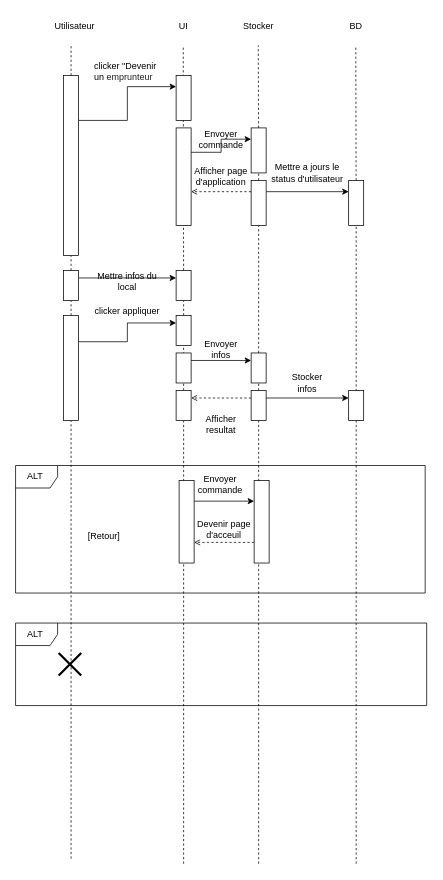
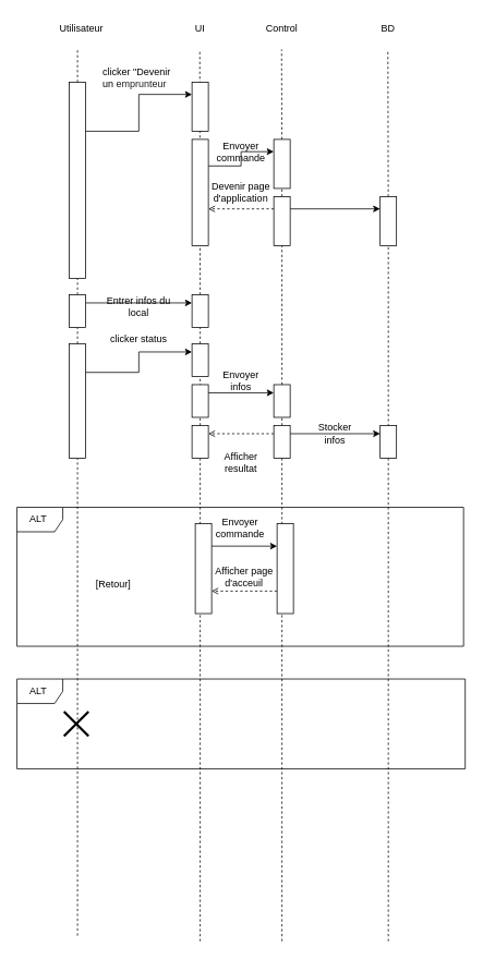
  <mxCell id="0" />
  <mxCell id="1" parent="0" />
  <mxCell id="2" value="Utilisateur" style="text;html=1;align=center;verticalAlign=middle;whiteSpace=wrap;rounded=0;" parent="1" vertex="1"><mxGeometry x="54" y="20" width="90" height="30" as="geometry" /></mxCell>
  <mxCell id="3" value="UI" style="text;html=1;align=center;verticalAlign=middle;whiteSpace=wrap;rounded=0;" parent="1" vertex="1"><mxGeometry x="214" y="20" width="60" height="30" as="geometry" /></mxCell>
- <mxCell id="4" value="Stocker" style="text;html=1;align=center;verticalAlign=middle;whiteSpace=wrap;rounded=0;" parent="1" vertex="1"><mxGeometry x="314" y="20" width="60" height="30" as="geometry" /></mxCell>
+ <mxCell id="4" value="Control" style="text;html=1;align=center;verticalAlign=middle;whiteSpace=wrap;rounded=0;" parent="1" vertex="1"><mxGeometry x="314" y="20" width="60" height="30" as="geometry" /></mxCell>
  <mxCell id="5" value="BD" style="text;html=1;align=center;verticalAlign=middle;whiteSpace=wrap;rounded=0;" parent="1" vertex="1"><mxGeometry x="444" y="20" width="60" height="30" as="geometry" /></mxCell>
  <mxCell id="6" value="" style="endArrow=none;dashed=1;html=1;rounded=0;" parent="1" source="12" edge="1"><mxGeometry width="50" height="50" relative="1" as="geometry"><mxPoint x="94" y="1144" as="sourcePoint" /><mxPoint x="94" y="60" as="targetPoint" /></mxGeometry></mxCell>
  <mxCell id="7" value="" style="endArrow=none;dashed=1;html=1;rounded=0;" parent="1" source="32" edge="1"><mxGeometry width="50" height="50" relative="1" as="geometry"><mxPoint x="244" y="1150.8" as="sourcePoint" /><mxPoint x="243.5" y="60" as="targetPoint" /></mxGeometry></mxCell>
  <mxCell id="8" value="" style="endArrow=none;dashed=1;html=1;rounded=0;" parent="1" source="16" edge="1"><mxGeometry width="50" height="50" relative="1" as="geometry"><mxPoint x="344" y="1150.8" as="sourcePoint" /><mxPoint x="343.5" y="60" as="targetPoint" /></mxGeometry></mxCell>
  <mxCell id="9" value="" style="endArrow=none;dashed=1;html=1;rounded=0;" parent="1" source="25" edge="1"><mxGeometry width="50" height="50" relative="1" as="geometry"><mxPoint x="474" y="1150.8" as="sourcePoint" /><mxPoint x="473.5" y="60" as="targetPoint" /></mxGeometry></mxCell>
  <mxCell id="10" value="" style="endArrow=none;dashed=1;html=1;rounded=0;" parent="1" source="30" target="12" edge="1"><mxGeometry width="50" height="50" relative="1" as="geometry"><mxPoint x="94" y="1144" as="sourcePoint" /><mxPoint x="94" y="60" as="targetPoint" /></mxGeometry></mxCell>
  <mxCell id="11" style="edgeStyle=orthogonalEdgeStyle;rounded=0;orthogonalLoop=1;jettySize=auto;html=1;exitX=1;exitY=0.25;exitDx=0;exitDy=0;entryX=0;entryY=0.25;entryDx=0;entryDy=0;" parent="1" source="12" target="13" edge="1"><mxGeometry relative="1" as="geometry" /></mxCell>
  <mxCell id="12" value="" style="rounded=0;whiteSpace=wrap;html=1;" parent="1" vertex="1"><mxGeometry x="84" y="100" width="20" height="240" as="geometry" /></mxCell>
  <mxCell id="13" value="" style="rounded=0;whiteSpace=wrap;html=1;" parent="1" vertex="1"><mxGeometry x="234" y="100" width="20" height="60" as="geometry" /></mxCell>
  <mxCell id="14" value="&lt;div style=&quot;text-align: left;&quot;&gt;&lt;span style=&quot;background-color: transparent; color: light-dark(rgb(0, 0, 0), rgb(255, 255, 255));&quot;&gt;clicker &quot;Devenir un&amp;nbsp;&lt;/span&gt;&lt;span style=&quot;color: rgb(31, 31, 31); font-family: inherit;&quot;&gt;&lt;font style=&quot;&quot;&gt;emprunteur&lt;/font&gt;&lt;/span&gt;&lt;/div&gt;" style="text;html=1;align=center;verticalAlign=middle;whiteSpace=wrap;rounded=0;" parent="1" vertex="1"><mxGeometry x="124" y="70" width="100" height="50" as="geometry" /></mxCell>
  <mxCell id="15" value="" style="endArrow=none;dashed=1;html=1;rounded=0;" parent="1" source="23" target="16" edge="1"><mxGeometry width="50" height="50" relative="1" as="geometry"><mxPoint x="344" y="1150.8" as="sourcePoint" /><mxPoint x="343.5" y="60" as="targetPoint" /></mxGeometry></mxCell>
  <mxCell id="16" value="" style="rounded=0;whiteSpace=wrap;html=1;" parent="1" vertex="1"><mxGeometry x="334" y="170" width="20" height="60" as="geometry" /></mxCell>
  <mxCell id="17" style="edgeStyle=orthogonalEdgeStyle;rounded=0;orthogonalLoop=1;jettySize=auto;html=1;exitX=1;exitY=0.25;exitDx=0;exitDy=0;entryX=0;entryY=0.25;entryDx=0;entryDy=0;" parent="1" source="18" target="16" edge="1"><mxGeometry relative="1" as="geometry" /></mxCell>
  <mxCell id="18" value="" style="rounded=0;whiteSpace=wrap;html=1;" parent="1" vertex="1"><mxGeometry x="234" y="170" width="20" height="130" as="geometry" /></mxCell>
  <mxCell id="19" value="Envoyer commande" style="text;html=1;align=center;verticalAlign=middle;whiteSpace=wrap;rounded=0;" parent="1" vertex="1"><mxGeometry x="264" y="160" width="60" height="50" as="geometry" /></mxCell>
  <mxCell id="20" value="" style="endArrow=none;dashed=1;html=1;rounded=0;" parent="1" source="42" target="23" edge="1"><mxGeometry width="50" height="50" relative="1" as="geometry"><mxPoint x="344" y="1150.8" as="sourcePoint" /><mxPoint x="344" y="230" as="targetPoint" /></mxGeometry></mxCell>
  <mxCell id="21" style="edgeStyle=orthogonalEdgeStyle;rounded=0;orthogonalLoop=1;jettySize=auto;html=1;exitX=1;exitY=0.25;exitDx=0;exitDy=0;entryX=0;entryY=0.25;entryDx=0;entryDy=0;" parent="1" source="23" target="25" edge="1"><mxGeometry relative="1" as="geometry" /></mxCell>
  <mxCell id="22" style="edgeStyle=orthogonalEdgeStyle;rounded=0;orthogonalLoop=1;jettySize=auto;html=1;exitX=0;exitY=0.25;exitDx=0;exitDy=0;endArrow=open;endFill=0;dashed=1;" parent="1" source="23" edge="1"><mxGeometry relative="1" as="geometry"><mxPoint x="254" y="255" as="targetPoint" /></mxGeometry></mxCell>
  <mxCell id="23" value="" style="rounded=0;whiteSpace=wrap;html=1;" parent="1" vertex="1"><mxGeometry x="334" y="240" width="20" height="60" as="geometry" /></mxCell>
  <mxCell id="24" value="" style="endArrow=none;dashed=1;html=1;rounded=0;" parent="1" target="25" edge="1"><mxGeometry width="50" height="50" relative="1" as="geometry"><mxPoint x="474" y="1150.8" as="sourcePoint" /><mxPoint x="473.5" y="60" as="targetPoint" /></mxGeometry></mxCell>
  <mxCell id="25" value="" style="rounded=0;whiteSpace=wrap;html=1;" parent="1" vertex="1"><mxGeometry x="464" y="240" width="20" height="60" as="geometry" /></mxCell>
- <mxCell id="26" value="Mettre a jours le status d'utilisateur" style="text;html=1;align=center;verticalAlign=middle;whiteSpace=wrap;rounded=0;" parent="1" vertex="1"><mxGeometry x="354" y="180" width="110" height="100" as="geometry" /></mxCell>
- <mxCell id="27" value="Afficher page d'application" style="text;html=1;align=center;verticalAlign=middle;whiteSpace=wrap;rounded=0;" parent="1" vertex="1"><mxGeometry x="254" y="220" width="80" height="30" as="geometry" /></mxCell>
+ <mxCell id="27" value="Devenir page d'application" style="text;html=1;align=center;verticalAlign=middle;whiteSpace=wrap;rounded=0;" parent="1" vertex="1"><mxGeometry x="254" y="220" width="80" height="30" as="geometry" /></mxCell>
  <mxCell id="28" value="" style="endArrow=none;dashed=1;html=1;rounded=0;" parent="1" source="37" target="30" edge="1"><mxGeometry width="50" height="50" relative="1" as="geometry"><mxPoint x="94" y="1144" as="sourcePoint" /><mxPoint x="94" y="340" as="targetPoint" /></mxGeometry></mxCell>
  <mxCell id="29" style="edgeStyle=orthogonalEdgeStyle;rounded=0;orthogonalLoop=1;jettySize=auto;html=1;exitX=1;exitY=0.25;exitDx=0;exitDy=0;entryX=0;entryY=0.25;entryDx=0;entryDy=0;" parent="1" source="30" target="32" edge="1"><mxGeometry relative="1" as="geometry" /></mxCell>
  <mxCell id="30" value="" style="rounded=0;whiteSpace=wrap;html=1;" parent="1" vertex="1"><mxGeometry x="84" y="360" width="20" height="40" as="geometry" /></mxCell>
  <mxCell id="31" value="" style="endArrow=none;dashed=1;html=1;rounded=0;" parent="1" source="39" target="32" edge="1"><mxGeometry width="50" height="50" relative="1" as="geometry"><mxPoint x="244" y="1150.8" as="sourcePoint" /><mxPoint x="243.5" y="60" as="targetPoint" /></mxGeometry></mxCell>
  <mxCell id="32" value="" style="rounded=0;whiteSpace=wrap;html=1;" parent="1" vertex="1"><mxGeometry x="234" y="360" width="20" height="40" as="geometry" /></mxCell>
- <mxCell id="33" value="Mettre infos du local" style="text;html=1;align=center;verticalAlign=middle;whiteSpace=wrap;rounded=0;" parent="1" vertex="1"><mxGeometry x="124" y="350" width="90" height="50" as="geometry" /></mxCell>
+ <mxCell id="33" value="Entrer infos du local" style="text;html=1;align=center;verticalAlign=middle;whiteSpace=wrap;rounded=0;" parent="1" vertex="1"><mxGeometry x="124" y="350" width="90" height="50" as="geometry" /></mxCell>
  <mxCell id="34" style="edgeStyle=orthogonalEdgeStyle;rounded=0;orthogonalLoop=1;jettySize=auto;html=1;exitX=0.5;exitY=1;exitDx=0;exitDy=0;" parent="1" source="30" target="30" edge="1"><mxGeometry relative="1" as="geometry" /></mxCell>
  <mxCell id="35" value="" style="endArrow=none;dashed=1;html=1;rounded=0;" parent="1" target="37" edge="1"><mxGeometry width="50" height="50" relative="1" as="geometry"><mxPoint x="94" y="1144" as="sourcePoint" /><mxPoint x="94" y="400" as="targetPoint" /></mxGeometry></mxCell>
  <mxCell id="36" style="edgeStyle=orthogonalEdgeStyle;rounded=0;orthogonalLoop=1;jettySize=auto;html=1;exitX=1;exitY=0.25;exitDx=0;exitDy=0;entryX=0;entryY=0.25;entryDx=0;entryDy=0;" parent="1" source="37" target="39" edge="1"><mxGeometry relative="1" as="geometry" /></mxCell>
  <mxCell id="37" value="" style="rounded=0;whiteSpace=wrap;html=1;" parent="1" vertex="1"><mxGeometry x="84" y="420" width="20" height="140" as="geometry" /></mxCell>
  <mxCell id="38" value="" style="endArrow=none;dashed=1;html=1;rounded=0;" parent="1" source="53" target="39" edge="1"><mxGeometry width="50" height="50" relative="1" as="geometry"><mxPoint x="244" y="1150.8" as="sourcePoint" /><mxPoint x="244" y="400" as="targetPoint" /></mxGeometry></mxCell>
  <mxCell id="39" value="" style="rounded=0;whiteSpace=wrap;html=1;" parent="1" vertex="1"><mxGeometry x="234" y="420" width="20" height="40" as="geometry" /></mxCell>
- <mxCell id="40" value="clicker appliquer" style="text;html=1;align=center;verticalAlign=middle;whiteSpace=wrap;rounded=0;" parent="1" vertex="1"><mxGeometry x="124" y="390" width="90" height="50" as="geometry" /></mxCell>
+ <mxCell id="40" value="clicker status" style="text;html=1;align=center;verticalAlign=middle;whiteSpace=wrap;rounded=0;" parent="1" vertex="1"><mxGeometry x="124" y="390" width="90" height="50" as="geometry" /></mxCell>
  <mxCell id="41" value="" style="endArrow=none;dashed=1;html=1;rounded=0;" parent="1" source="49" target="42" edge="1"><mxGeometry width="50" height="50" relative="1" as="geometry"><mxPoint x="344" y="1150.8" as="sourcePoint" /><mxPoint x="344" y="300" as="targetPoint" /></mxGeometry></mxCell>
  <mxCell id="42" value="" style="rounded=0;whiteSpace=wrap;html=1;" parent="1" vertex="1"><mxGeometry x="334" y="470" width="20" height="40" as="geometry" /></mxCell>
  <mxCell id="43" style="edgeStyle=orthogonalEdgeStyle;rounded=0;orthogonalLoop=1;jettySize=auto;html=1;exitX=1;exitY=0.25;exitDx=0;exitDy=0;entryX=0;entryY=0.25;entryDx=0;entryDy=0;" parent="1" source="44" target="42" edge="1"><mxGeometry relative="1" as="geometry" /></mxCell>
  <mxCell id="44" value="" style="rounded=0;whiteSpace=wrap;html=1;" parent="1" vertex="1"><mxGeometry x="234" y="470" width="20" height="40" as="geometry" /></mxCell>
  <mxCell id="45" value="Envoyer infos" style="text;html=1;align=center;verticalAlign=middle;whiteSpace=wrap;rounded=0;" parent="1" vertex="1"><mxGeometry x="264" y="435" width="60" height="60" as="geometry" /></mxCell>
  <mxCell id="46" value="" style="endArrow=none;dashed=1;html=1;rounded=0;" parent="1" target="49" edge="1"><mxGeometry width="50" height="50" relative="1" as="geometry"><mxPoint x="344" y="1150.8" as="sourcePoint" /><mxPoint x="344" y="510" as="targetPoint" /></mxGeometry></mxCell>
  <mxCell id="47" style="edgeStyle=orthogonalEdgeStyle;rounded=0;orthogonalLoop=1;jettySize=auto;html=1;exitX=1;exitY=0.25;exitDx=0;exitDy=0;entryX=0;entryY=0.25;entryDx=0;entryDy=0;" parent="1" source="49" target="50" edge="1"><mxGeometry relative="1" as="geometry" /></mxCell>
  <mxCell id="48" style="edgeStyle=orthogonalEdgeStyle;rounded=0;orthogonalLoop=1;jettySize=auto;html=1;exitX=0;exitY=0.25;exitDx=0;exitDy=0;entryX=1;entryY=0.25;entryDx=0;entryDy=0;endArrow=open;endFill=0;dashed=1;" parent="1" source="49" target="53" edge="1"><mxGeometry relative="1" as="geometry" /></mxCell>
  <mxCell id="49" value="" style="rounded=0;whiteSpace=wrap;html=1;" parent="1" vertex="1"><mxGeometry x="334" y="520" width="20" height="40" as="geometry" /></mxCell>
  <mxCell id="50" value="" style="rounded=0;whiteSpace=wrap;html=1;" parent="1" vertex="1"><mxGeometry x="464" y="520" width="20" height="40" as="geometry" /></mxCell>
- <mxCell id="51" value="Stocker infos" style="text;html=1;align=center;verticalAlign=middle;whiteSpace=wrap;rounded=0;" parent="1" vertex="1"><mxGeometry x="379" y="480" width="60" height="60" as="geometry" /></mxCell>
+ <mxCell id="51" value="Stocker infos" style="text;html=1;align=center;verticalAlign=middle;whiteSpace=wrap;rounded=0;" parent="1" vertex="1"><mxGeometry x="379" y="500" width="60" height="60" as="geometry" /></mxCell>
  <mxCell id="52" value="" style="endArrow=none;dashed=1;html=1;rounded=0;" parent="1" target="53" edge="1"><mxGeometry width="50" height="50" relative="1" as="geometry"><mxPoint x="244" y="1150.8" as="sourcePoint" /><mxPoint x="244" y="460" as="targetPoint" /></mxGeometry></mxCell>
  <mxCell id="53" value="" style="rounded=0;whiteSpace=wrap;html=1;" parent="1" vertex="1"><mxGeometry x="234" y="520" width="20" height="40" as="geometry" /></mxCell>
  <mxCell id="54" value="Afficher resultat" style="text;html=1;align=center;verticalAlign=middle;whiteSpace=wrap;rounded=0;" parent="1" vertex="1"><mxGeometry x="264" y="545" width="60" height="40" as="geometry" /></mxCell>
  <mxCell id="55" value="ALT&amp;nbsp;" style="shape=umlFrame;whiteSpace=wrap;html=1;pointerEvents=0;width=56;height=30;" vertex="1" parent="1"><mxGeometry x="20" y="620" width="546" height="170" as="geometry" /></mxCell>
  <mxCell id="56" value="[Retour]" style="text;html=1;align=center;verticalAlign=middle;whiteSpace=wrap;rounded=0;" vertex="1" parent="1"><mxGeometry x="108" y="700" width="60" height="30" as="geometry" /></mxCell>
  <mxCell id="57" style="edgeStyle=orthogonalEdgeStyle;rounded=0;orthogonalLoop=1;jettySize=auto;html=1;exitX=1;exitY=0.25;exitDx=0;exitDy=0;entryX=0;entryY=0.25;entryDx=0;entryDy=0;" edge="1" parent="1" source="58" target="60"><mxGeometry relative="1" as="geometry" /></mxCell>
  <mxCell id="58" value="" style="rounded=0;whiteSpace=wrap;html=1;" vertex="1" parent="1"><mxGeometry x="238" y="640" width="20" height="110" as="geometry" /></mxCell>
  <mxCell id="59" style="edgeStyle=orthogonalEdgeStyle;rounded=0;orthogonalLoop=1;jettySize=auto;html=1;exitX=0;exitY=0.75;exitDx=0;exitDy=0;entryX=1;entryY=0.75;entryDx=0;entryDy=0;dashed=1;endArrow=open;endFill=0;" edge="1" parent="1" source="60" target="58"><mxGeometry relative="1" as="geometry" /></mxCell>
  <mxCell id="60" value="" style="rounded=0;whiteSpace=wrap;html=1;" vertex="1" parent="1"><mxGeometry x="338" y="640" width="20" height="110" as="geometry" /></mxCell>
  <mxCell id="61" value="Envoyer commande" style="text;html=1;align=center;verticalAlign=middle;whiteSpace=wrap;rounded=0;" vertex="1" parent="1"><mxGeometry x="263" y="630" width="60" height="30" as="geometry" /></mxCell>
- <mxCell id="62" value="Devenir page d'acceuil" style="text;html=1;align=center;verticalAlign=middle;whiteSpace=wrap;rounded=0;" vertex="1" parent="1"><mxGeometry x="248" y="690" width="100" height="30" as="geometry" /></mxCell>
+ <mxCell id="62" value="Afficher page d'acceuil" style="text;html=1;align=center;verticalAlign=middle;whiteSpace=wrap;rounded=0;" vertex="1" parent="1"><mxGeometry x="248" y="690" width="100" height="30" as="geometry" /></mxCell>
  <mxCell id="63" value="ALT&amp;nbsp;" style="shape=umlFrame;whiteSpace=wrap;html=1;pointerEvents=0;width=56;height=30;" vertex="1" parent="1"><mxGeometry x="20" y="830" width="548" height="110" as="geometry" /></mxCell>
  <mxCell id="64" value="" style="shape=umlDestroy;whiteSpace=wrap;html=1;strokeWidth=3;targetShapes=umlLifeline;" vertex="1" parent="1"><mxGeometry x="77.5" y="870" width="30" height="30" as="geometry" /></mxCell>
